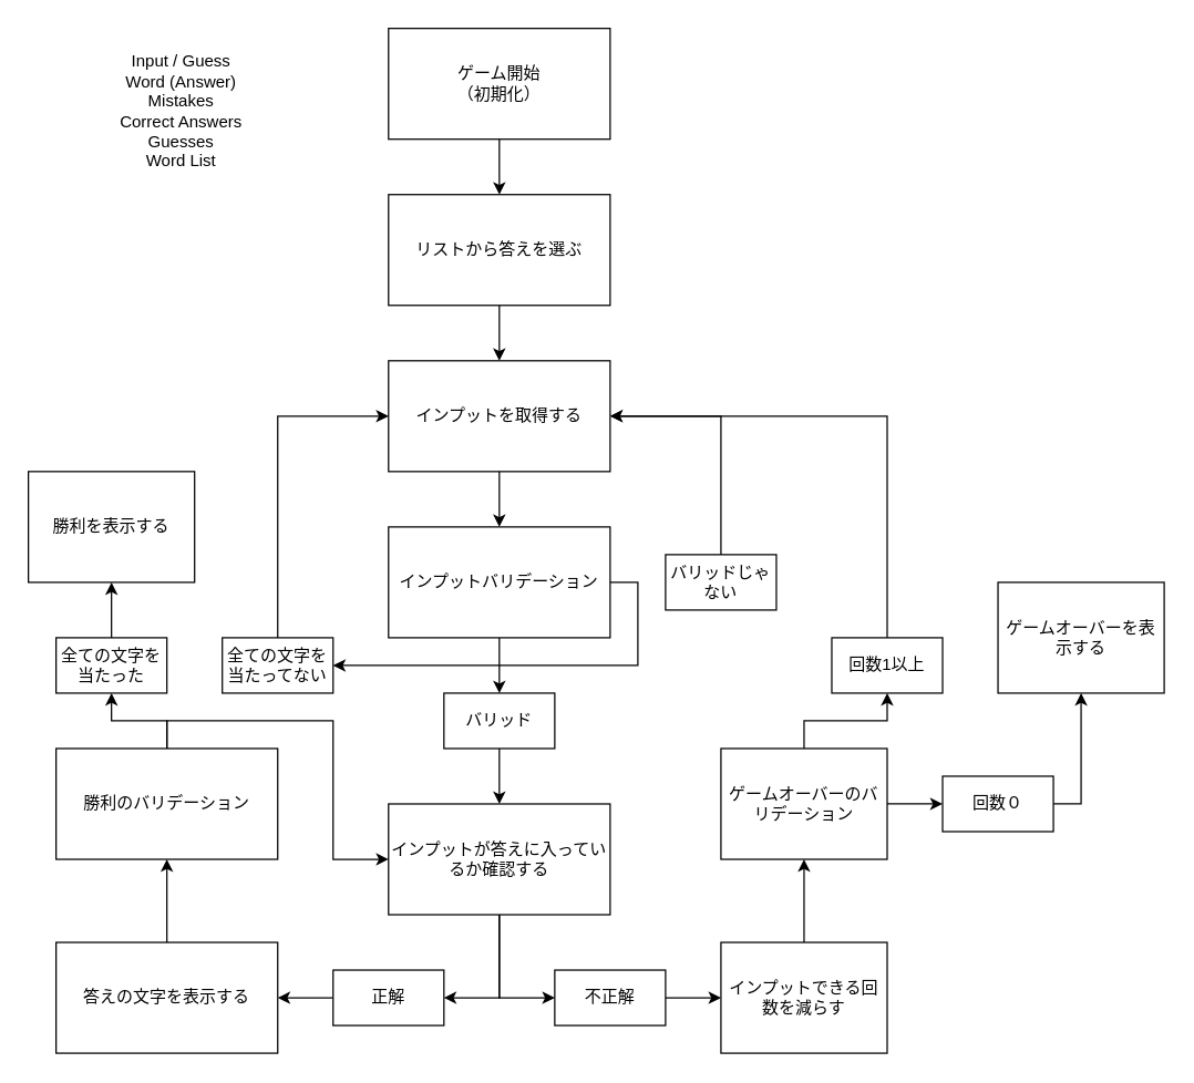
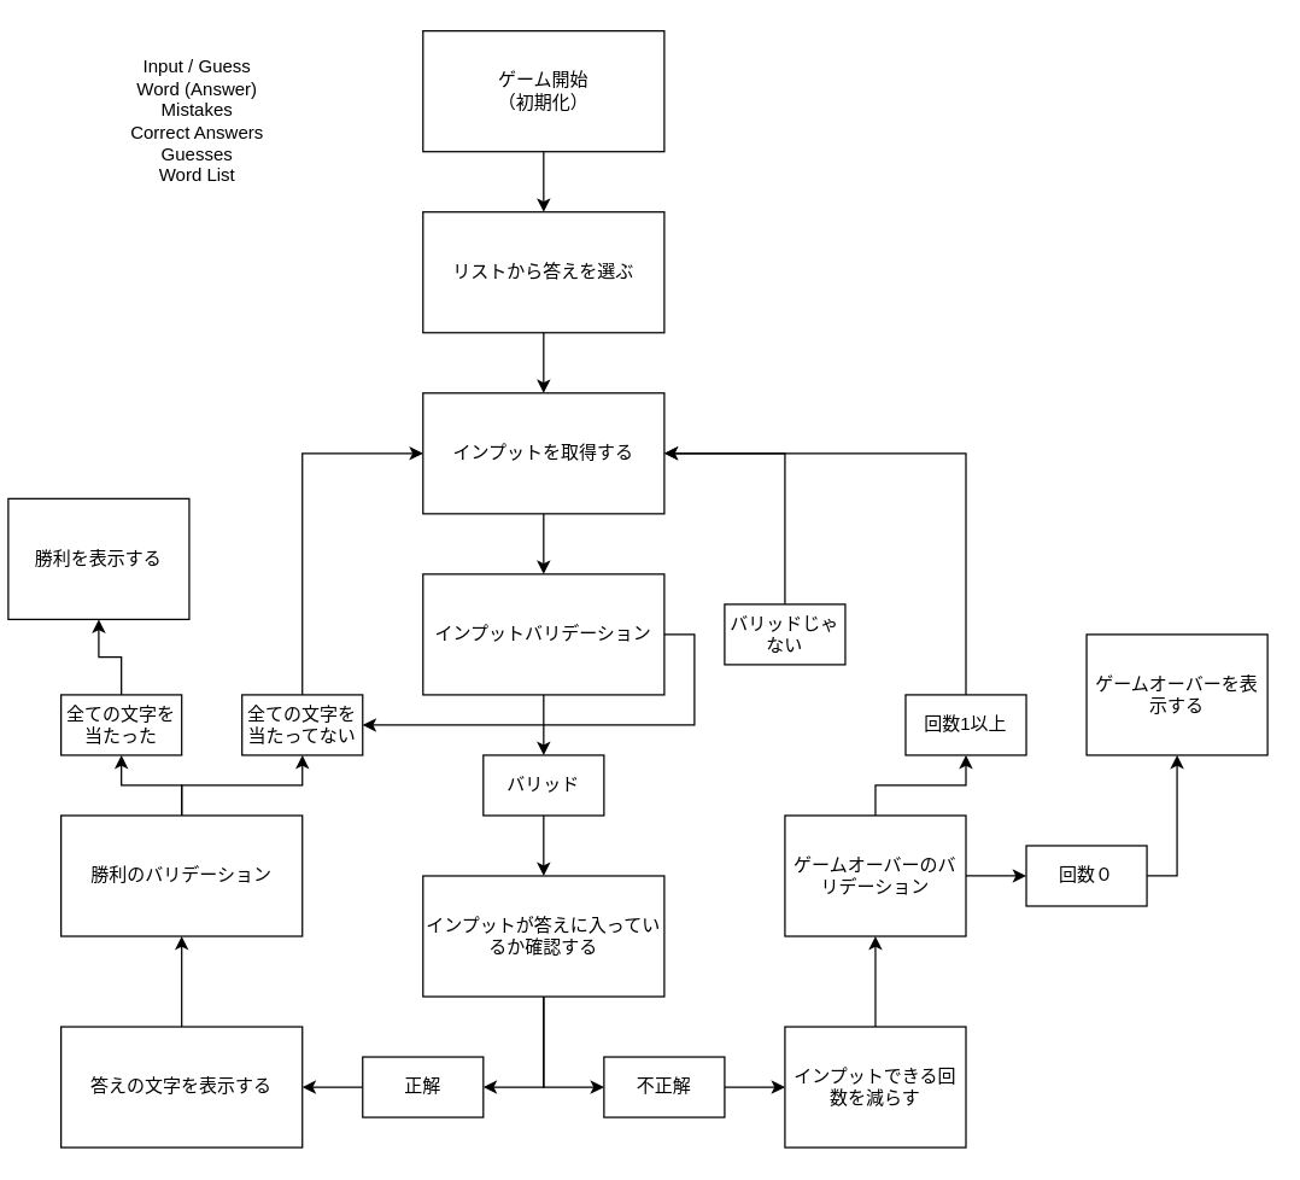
  <mxCell id="0" />
  <mxCell id="1" parent="0" />
  <mxCell id="2" value="Input / Guess&lt;div&gt;Word (Answer)&lt;/div&gt;&lt;div&gt;Mistakes&lt;/div&gt;&lt;div&gt;Correct Answers&lt;/div&gt;&lt;div&gt;Guesses&lt;/div&gt;&lt;div&gt;Word List&lt;/div&gt;" style="text;html=1;align=center;verticalAlign=middle;whiteSpace=wrap;rounded=0;" vertex="1" parent="1"><mxGeometry x="61" y="20" width="139" height="120" as="geometry" /></mxCell>
  <mxCell id="3" style="edgeStyle=orthogonalEdgeStyle;rounded=0;orthogonalLoop=1;jettySize=auto;html=1;exitX=0.5;exitY=1;exitDx=0;exitDy=0;" edge="1" parent="1" source="4" target="6"><mxGeometry relative="1" as="geometry"><mxPoint x="340" y="140" as="targetPoint" /></mxGeometry></mxCell>
  <mxCell id="4" value="ゲーム開始&lt;div&gt;（初期化）&lt;/div&gt;" style="rounded=0;whiteSpace=wrap;html=1;" vertex="1" parent="1"><mxGeometry x="280" y="20" width="160" height="80" as="geometry" /></mxCell>
  <mxCell id="5" style="edgeStyle=orthogonalEdgeStyle;rounded=0;orthogonalLoop=1;jettySize=auto;html=1;exitX=0.5;exitY=1;exitDx=0;exitDy=0;entryX=0.5;entryY=0;entryDx=0;entryDy=0;" edge="1" parent="1" source="6" target="8"><mxGeometry relative="1" as="geometry" /></mxCell>
  <mxCell id="6" value="リストから答えを選ぶ" style="rounded=0;whiteSpace=wrap;html=1;" vertex="1" parent="1"><mxGeometry x="280" y="140" width="160" height="80" as="geometry" /></mxCell>
  <mxCell id="7" style="edgeStyle=orthogonalEdgeStyle;rounded=0;orthogonalLoop=1;jettySize=auto;html=1;exitX=0.5;exitY=1;exitDx=0;exitDy=0;entryX=0.5;entryY=0;entryDx=0;entryDy=0;" edge="1" parent="1" source="8" target="11"><mxGeometry relative="1" as="geometry" /></mxCell>
  <mxCell id="8" value="インプットを取得する" style="rounded=0;whiteSpace=wrap;html=1;" vertex="1" parent="1"><mxGeometry x="280" y="260" width="160" height="80" as="geometry" /></mxCell>
  <mxCell id="9" style="edgeStyle=orthogonalEdgeStyle;rounded=0;orthogonalLoop=1;jettySize=auto;html=1;exitX=1;exitY=0.5;exitDx=0;exitDy=0;" edge="1" parent="1" source="11" target="41"><mxGeometry relative="1" as="geometry" /></mxCell>
  <mxCell id="10" style="edgeStyle=orthogonalEdgeStyle;rounded=0;orthogonalLoop=1;jettySize=auto;html=1;exitX=0.5;exitY=1;exitDx=0;exitDy=0;entryX=0.5;entryY=0;entryDx=0;entryDy=0;" edge="1" parent="1" source="11" target="13"><mxGeometry relative="1" as="geometry" /></mxCell>
  <mxCell id="11" value="インプットバリデーション" style="rounded=0;whiteSpace=wrap;html=1;" vertex="1" parent="1"><mxGeometry x="280" y="380" width="160" height="80" as="geometry" /></mxCell>
  <mxCell id="12" style="edgeStyle=orthogonalEdgeStyle;rounded=0;orthogonalLoop=1;jettySize=auto;html=1;exitX=0.5;exitY=1;exitDx=0;exitDy=0;" edge="1" parent="1" source="13"><mxGeometry relative="1" as="geometry"><mxPoint x="360" y="580" as="targetPoint" /></mxGeometry></mxCell>
  <mxCell id="13" value="バリッド" style="rounded=0;whiteSpace=wrap;html=1;" vertex="1" parent="1"><mxGeometry x="320" y="500" width="80" height="40" as="geometry" /></mxCell>
  <mxCell id="14" style="edgeStyle=orthogonalEdgeStyle;rounded=0;orthogonalLoop=1;jettySize=auto;html=1;exitX=0.5;exitY=0;exitDx=0;exitDy=0;entryX=1;entryY=0.5;entryDx=0;entryDy=0;" edge="1" parent="1" source="15" target="8"><mxGeometry relative="1" as="geometry" /></mxCell>
  <mxCell id="15" value="バリッドじゃない" style="rounded=0;whiteSpace=wrap;html=1;" vertex="1" parent="1"><mxGeometry x="480" y="400" width="80" height="40" as="geometry" /></mxCell>
  <mxCell id="16" style="edgeStyle=orthogonalEdgeStyle;rounded=0;orthogonalLoop=1;jettySize=auto;html=1;exitX=0.5;exitY=1;exitDx=0;exitDy=0;entryX=1;entryY=0.5;entryDx=0;entryDy=0;" edge="1" parent="1" source="18" target="20"><mxGeometry relative="1" as="geometry" /></mxCell>
  <mxCell id="17" style="edgeStyle=orthogonalEdgeStyle;rounded=0;orthogonalLoop=1;jettySize=auto;html=1;exitX=0.5;exitY=1;exitDx=0;exitDy=0;entryX=0;entryY=0.5;entryDx=0;entryDy=0;" edge="1" parent="1" source="18" target="22"><mxGeometry relative="1" as="geometry" /></mxCell>
  <mxCell id="18" value="インプットが答えに入っているか確認する" style="rounded=0;whiteSpace=wrap;html=1;" vertex="1" parent="1"><mxGeometry x="280" y="580" width="160" height="80" as="geometry" /></mxCell>
  <mxCell id="19" style="edgeStyle=orthogonalEdgeStyle;rounded=0;orthogonalLoop=1;jettySize=auto;html=1;exitX=0;exitY=0.5;exitDx=0;exitDy=0;entryX=1;entryY=0.5;entryDx=0;entryDy=0;" edge="1" parent="1" source="20" target="26"><mxGeometry relative="1" as="geometry" /></mxCell>
  <mxCell id="20" value="正解" style="rounded=0;whiteSpace=wrap;html=1;" vertex="1" parent="1"><mxGeometry x="240" y="700" width="80" height="40" as="geometry" /></mxCell>
  <mxCell id="21" style="edgeStyle=orthogonalEdgeStyle;rounded=0;orthogonalLoop=1;jettySize=auto;html=1;exitX=1;exitY=0.5;exitDx=0;exitDy=0;" edge="1" parent="1" source="22"><mxGeometry relative="1" as="geometry"><mxPoint x="520" y="720" as="targetPoint" /></mxGeometry></mxCell>
  <mxCell id="22" value="不正解" style="rounded=0;whiteSpace=wrap;html=1;" vertex="1" parent="1"><mxGeometry x="400" y="700" width="80" height="40" as="geometry" /></mxCell>
  <mxCell id="23" style="edgeStyle=orthogonalEdgeStyle;rounded=0;orthogonalLoop=1;jettySize=auto;html=1;exitX=0.5;exitY=0;exitDx=0;exitDy=0;entryX=0.5;entryY=1;entryDx=0;entryDy=0;" edge="1" parent="1" source="24" target="29"><mxGeometry relative="1" as="geometry" /></mxCell>
  <mxCell id="24" value="インプットできる回数を減らす" style="rounded=0;whiteSpace=wrap;html=1;" vertex="1" parent="1"><mxGeometry x="520" y="680" width="120" height="80" as="geometry" /></mxCell>
  <mxCell id="25" style="edgeStyle=orthogonalEdgeStyle;rounded=0;orthogonalLoop=1;jettySize=auto;html=1;exitX=0.5;exitY=0;exitDx=0;exitDy=0;entryX=0.5;entryY=1;entryDx=0;entryDy=0;" edge="1" parent="1" source="26" target="37"><mxGeometry relative="1" as="geometry" /></mxCell>
  <mxCell id="26" value="答えの文字を表示する" style="rounded=0;whiteSpace=wrap;html=1;" vertex="1" parent="1"><mxGeometry x="40" y="680" width="160" height="80" as="geometry" /></mxCell>
  <mxCell id="27" style="edgeStyle=orthogonalEdgeStyle;rounded=0;orthogonalLoop=1;jettySize=auto;html=1;exitX=0.5;exitY=0;exitDx=0;exitDy=0;entryX=0.5;entryY=1;entryDx=0;entryDy=0;" edge="1" parent="1" source="29" target="33"><mxGeometry relative="1" as="geometry" /></mxCell>
  <mxCell id="28" style="edgeStyle=orthogonalEdgeStyle;rounded=0;orthogonalLoop=1;jettySize=auto;html=1;exitX=1;exitY=0.5;exitDx=0;exitDy=0;entryX=0;entryY=0.5;entryDx=0;entryDy=0;" edge="1" parent="1" source="29" target="31"><mxGeometry relative="1" as="geometry" /></mxCell>
  <mxCell id="29" value="ゲームオーバーのバリデーション" style="rounded=0;whiteSpace=wrap;html=1;" vertex="1" parent="1"><mxGeometry x="520" y="540" width="120" height="80" as="geometry" /></mxCell>
  <mxCell id="30" style="edgeStyle=orthogonalEdgeStyle;rounded=0;orthogonalLoop=1;jettySize=auto;html=1;exitX=1;exitY=0.5;exitDx=0;exitDy=0;entryX=0.5;entryY=1;entryDx=0;entryDy=0;" edge="1" parent="1" source="31" target="34"><mxGeometry relative="1" as="geometry" /></mxCell>
  <mxCell id="31" value="回数０" style="rounded=0;whiteSpace=wrap;html=1;" vertex="1" parent="1"><mxGeometry x="680" y="560" width="80" height="40" as="geometry" /></mxCell>
  <mxCell id="32" style="edgeStyle=orthogonalEdgeStyle;rounded=0;orthogonalLoop=1;jettySize=auto;html=1;exitX=0.5;exitY=0;exitDx=0;exitDy=0;entryX=1;entryY=0.5;entryDx=0;entryDy=0;" edge="1" parent="1" source="33" target="8"><mxGeometry relative="1" as="geometry" /></mxCell>
  <mxCell id="33" value="回数1以上" style="rounded=0;whiteSpace=wrap;html=1;" vertex="1" parent="1"><mxGeometry x="600" y="460" width="80" height="40" as="geometry" /></mxCell>
  <mxCell id="34" value="ゲームオーバーを表示する" style="rounded=0;whiteSpace=wrap;html=1;" vertex="1" parent="1"><mxGeometry x="720" y="420" width="120" height="80" as="geometry" /></mxCell>
- <mxCell id="35" style="edgeStyle=orthogonalEdgeStyle;rounded=0;orthogonalLoop=1;jettySize=auto;html=1;exitX=0.5;exitY=0;exitDx=0;exitDy=0;" edge="1" parent="1" source="37" target="18"><mxGeometry relative="1" as="geometry" /></mxCell>
+ <mxCell id="35" style="edgeStyle=orthogonalEdgeStyle;rounded=0;orthogonalLoop=1;jettySize=auto;html=1;exitX=0.5;exitY=0;exitDx=0;exitDy=0;entryX=0.5;entryY=1;entryDx=0;entryDy=0;" edge="1" parent="1" source="37" target="41"><mxGeometry relative="1" as="geometry" /></mxCell>
  <mxCell id="36" style="edgeStyle=orthogonalEdgeStyle;rounded=0;orthogonalLoop=1;jettySize=auto;html=1;exitX=0.5;exitY=0;exitDx=0;exitDy=0;entryX=0.5;entryY=1;entryDx=0;entryDy=0;" edge="1" parent="1" source="37" target="39"><mxGeometry relative="1" as="geometry" /></mxCell>
  <mxCell id="37" value="勝利のバリデーション" style="rounded=0;whiteSpace=wrap;html=1;" vertex="1" parent="1"><mxGeometry x="40" y="540" width="160" height="80" as="geometry" /></mxCell>
  <mxCell id="38" style="edgeStyle=orthogonalEdgeStyle;rounded=0;orthogonalLoop=1;jettySize=auto;html=1;exitX=0.5;exitY=0;exitDx=0;exitDy=0;entryX=0.5;entryY=1;entryDx=0;entryDy=0;" edge="1" parent="1" source="39" target="42"><mxGeometry relative="1" as="geometry" /></mxCell>
  <mxCell id="39" value="全ての文字を当たった" style="rounded=0;whiteSpace=wrap;html=1;" vertex="1" parent="1"><mxGeometry x="40" y="460" width="80" height="40" as="geometry" /></mxCell>
  <mxCell id="40" style="edgeStyle=orthogonalEdgeStyle;rounded=0;orthogonalLoop=1;jettySize=auto;html=1;exitX=0.5;exitY=0;exitDx=0;exitDy=0;entryX=0;entryY=0.5;entryDx=0;entryDy=0;" edge="1" parent="1" source="41" target="8"><mxGeometry relative="1" as="geometry" /></mxCell>
  <mxCell id="41" value="全ての文字を当たってない" style="rounded=0;whiteSpace=wrap;html=1;" vertex="1" parent="1"><mxGeometry x="160" y="460" width="80" height="40" as="geometry" /></mxCell>
- <mxCell id="42" value="勝利を表示する" style="rounded=0;whiteSpace=wrap;html=1;" vertex="1" parent="1"><mxGeometry x="20" y="340" width="120" height="80" as="geometry" /></mxCell>
+ <mxCell id="42" value="勝利を表示する" style="rounded=0;whiteSpace=wrap;html=1;" vertex="1" parent="1"><mxGeometry x="5" y="330" width="120" height="80" as="geometry" /></mxCell>
